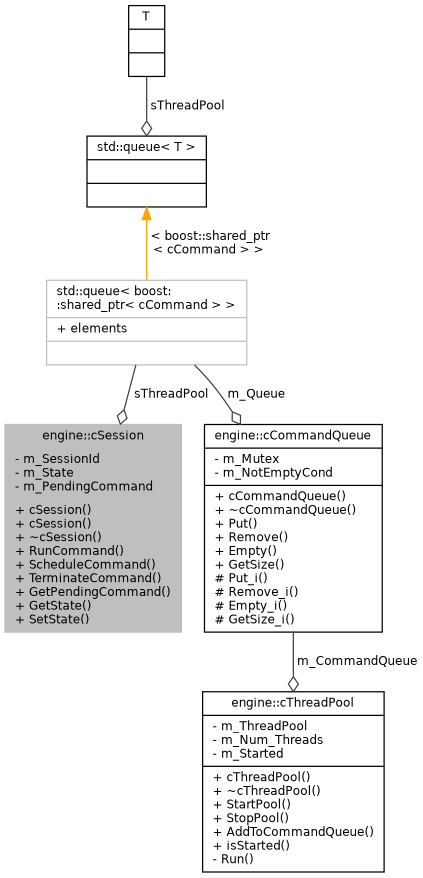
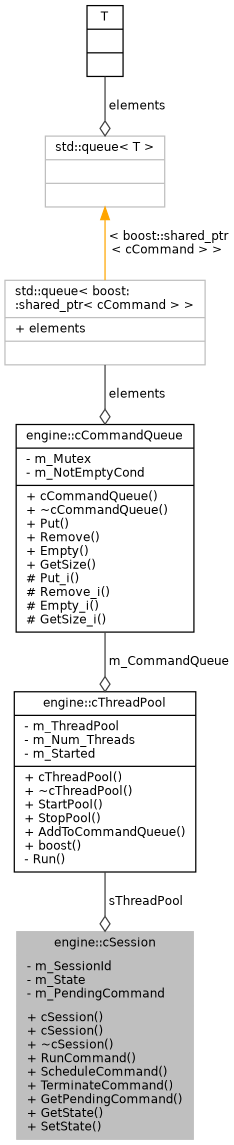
  digraph {
    fontname="DejaVu Sans"
    node [color=grey75 fillcolor=white fontname="DejaVu Sans" fontsize=10 shape=record style=filled]
    edge [arrowhead=odiamond color=grey25 fontname="DejaVu Sans" fontsize=10 labelfontname=Helvetica labelfontsize=10 style=solid]
    n1 [fillcolor=grey75 fontcolor=black height=0.2 label="{engine::cSession\n|- m_SessionId\l- m_State\l- m_PendingCommand\l|+ cSession()\l+ cSession()\l+ ~cSession()\l+ RunCommand()\l+ ScheduleCommand()\l+ TerminateCommand()\l+ GetPendingCommand()\l+ GetState()\l+ SetState()\l}" width=0.4]
-   n2 [color=black height=0.2 label="{engine::cThreadPool\n|- m_ThreadPool\l- m_Num_Threads\l- m_Started\l|+ cThreadPool()\l+ ~cThreadPool()\l+ StartPool()\l+ StopPool()\l+ AddToCommandQueue()\l+ isStarted()\l- Run()\l}" width=0.4]
+   n2 [color=black height=0.2 label="{engine::cThreadPool\n|- m_ThreadPool\l- m_Num_Threads\l- m_Started\l|+ cThreadPool()\l+ ~cThreadPool()\l+ StartPool()\l+ StopPool()\l+ AddToCommandQueue()\l+ boost()\l- Run()\l}" width=0.4]
    n3 [color=black height=0.2 label="{engine::cCommandQueue\n|- m_Mutex\l- m_NotEmptyCond\l|+ cCommandQueue()\l+ ~cCommandQueue()\l+ Put()\l+ Remove()\l+ Empty()\l+ GetSize()\l# Put_i()\l# Remove_i()\l# Empty_i()\l# GetSize_i()\l}" width=0.4]
    n4 [height=0.2 label="{std::queue\< boost:\l:shared_ptr\< cCommand \> \>\n|+ elements\l|}" width=0.4]
-   n5 [color=black height=0.2 label="{std::queue\< T \>\n||}" width=0.4]
+   n5 [height=0.2 label="{std::queue\< T \>\n||}" width=0.4]
    n6 [color=black height=0.2 label="{T\n||}" width=0.4]
-   n4 -> n1 [label=" sThreadPool"]
+   n2 -> n1 [label=" sThreadPool"]
    n3 -> n2 [label=" m_CommandQueue"]
-   n4 -> n3 [label=" m_Queue"]
+   n4 -> n3 [label=" elements"]
    n5 -> n4 [color=orange dir=back label=" \< boost::shared_ptr\l\< cCommand \> \>" arrowhead=""]
-   n6 -> n5 [label=" sThreadPool"]
+   n6 -> n5 [label=" elements"]
  }
